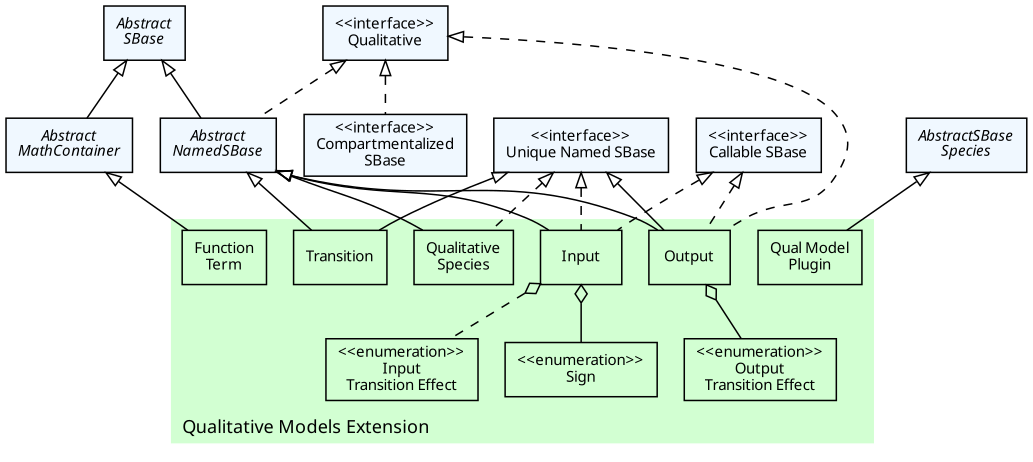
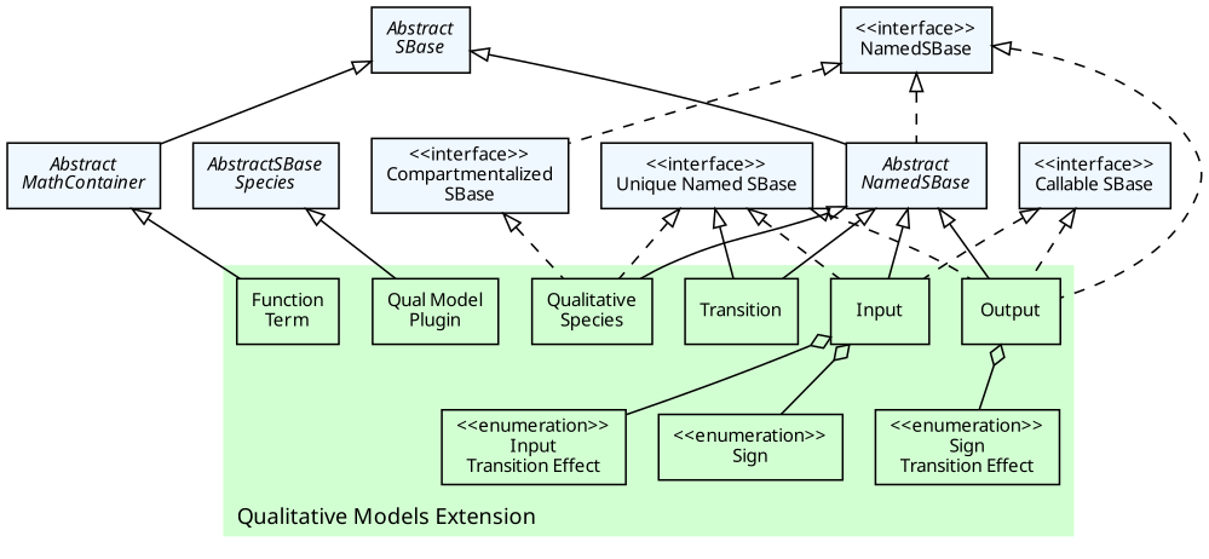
  strict digraph {
    fontname="Noto Sans"
    nodesep=0.25
    ranksep=0.5
    node [fontname="Noto Sans" fontsize=10 shape=box]
    edge [arrowtail=empty dir=back fontname="Noto Sans" fontsize=10 labelfontname=Helvetica labelfontsize=10]
    n1 [label="<<enumeration>>\nInput\nTransition Effect"]
-   n2 [label="<<enumeration>>\nOutput\nTransition Effect"]
+   n2 [label="<<enumeration>>\nSign\nTransition Effect"]
    n3 [label="<<enumeration>>\nSign"]
    n4 [label="Function\nTerm"]
    n5 [label=Input]
    n6 [label=Output]
    n7 [label="Qualitative\nSpecies"]
    n8 [label="Qual Model\nPlugin"]
    n9 [label=Transition]
    n10 [fillcolor="#F0F8FF" label=<<font><I>Abstract<br/>MathContainer</I></font>> style=filled]
    n11 [fillcolor="#F0F8FF" label=<<font><I>Abstract<br/>NamedSBase</I></font>> style=filled]
    n12 [fillcolor="#F0F8FF" label=<<font><I>Abstract<br/>SBase</I></font>> style=filled]
    n13 [fillcolor="#F0F8FF" label=<<font><I>AbstractSBase<br/>Species</I></font>> style=filled]
    n14 [fillcolor="#F0F8FF" label="<<interface>>\nUnique Named SBase" style=filled]
    n15 [fillcolor="#F0F8FF" label="<<interface>>\nCallable SBase" style=filled]
    n16 [fillcolor="#F0F8FF" label="<<interface>>\nCompartmentalized\nSBase" style=filled]
-   n17 [fillcolor="#F0F8FF" label="<<interface>>\nQualitative" style=filled]
+   n17 [fillcolor="#F0F8FF" label="<<interface>>\nNamedSBase" style=filled]
    subgraph cluster_1 {
      color="#ffffff"
      fillcolor="#d2ffd2"
      fontsize=12
      label="Qualitative Models Extension"
      labeljust=l
      labelloc=b
      style=filled
      n1
      n2
      n3
      n4
      n5
      n6
      n7
      n8
      n9
    }
-   n5 -> n1 [arrowtail=odiamond style=dashed]
+   n5 -> n1 [arrowtail=odiamond]
    n5 -> n3 [arrowtail=odiamond]
    n6 -> n2 [arrowtail=odiamond]
    n10 -> n4
    n11 -> n5
    n11 -> n6
    n11 -> n7
    n11 -> n9
    n12 -> n10
    n12 -> n11
    n13 -> n8
    n14 -> n5 [style=dashed]
-   n14 -> n6 [style=solid]
+   n14 -> n6 [style=dashed]
    n14 -> n7 [style=dashed]
    n14 -> n9 [style=solid]
    n15 -> n5 [style=dashed]
    n15 -> n6 [style=dashed]
+   n16 -> n7 [style=dashed]
    n17 -> n6 [style=dashed]
    n17 -> n11 [style=dashed]
    n17 -> n16 [style=dashed]
  }
